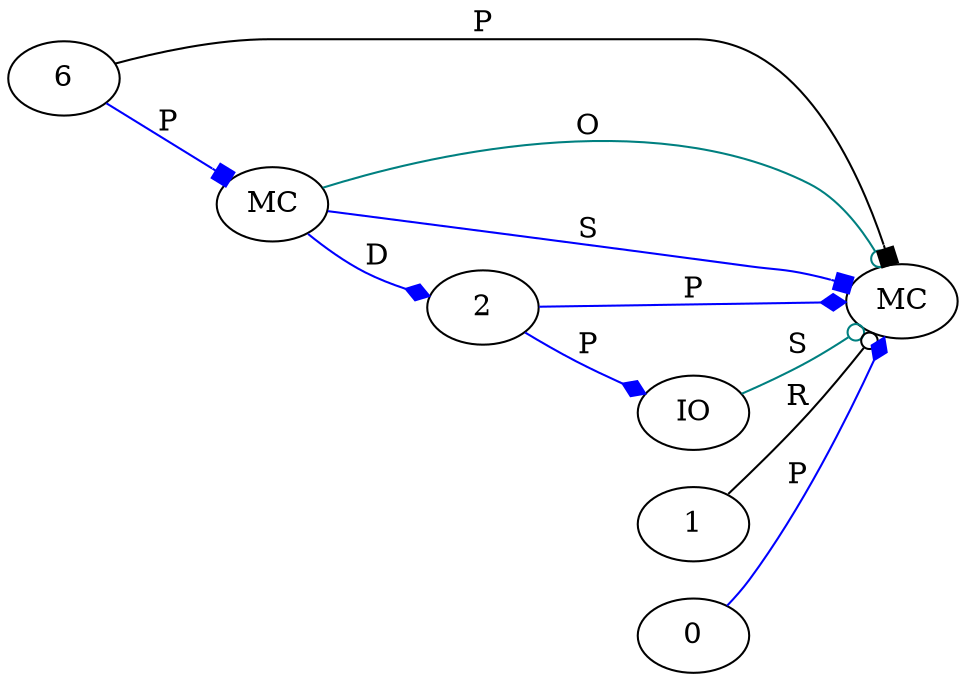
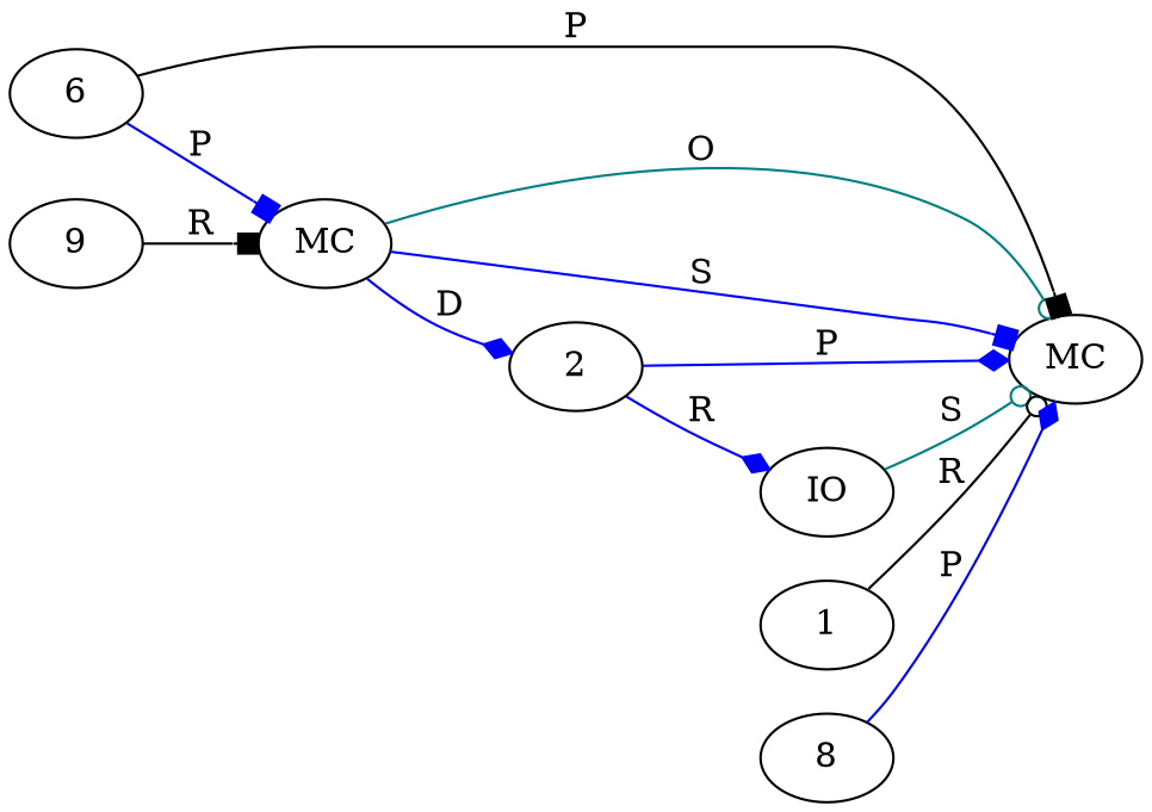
  digraph {
    rankdir=LR
    node [t=OutputStream]
    edge [arrowhead=diamond color=blue]
    n1 [l=39 label=MC s="write()"]
    2 [n=bytesRead t=int]
    n3 [l=37 label=IO o="<r>" t=""]
    n4 [l=37 label=MC s="read()" t=InputStream]
    6 [n=buf t="byte[]"]
    n6 [label=1 n=out]
-   8 [t=int v=0 label=0]
+   8 [t=int v=0]
+   9 [n=in t=InputStream]
    2 -> n1 [label=P]
-   2 -> n3 [label=P]
+   2 -> n3 [label=R]
    n3 -> n1 [arrowhead=odot color=teal label=S]
    n4 -> n1 [arrowhead=odot color=teal label=O]
    n4 -> n1 [arrowhead=box label=S]
    n4 -> 2 [label=D]
    6 -> n1 [arrowhead=box color=black label=P]
    6 -> n4 [arrowhead=box label=P]
    n6 -> n1 [arrowhead=odot color=black label=R]
    8 -> n1 [label=P]
+   9 -> n4 [arrowhead=box color=black label=R]
  }
